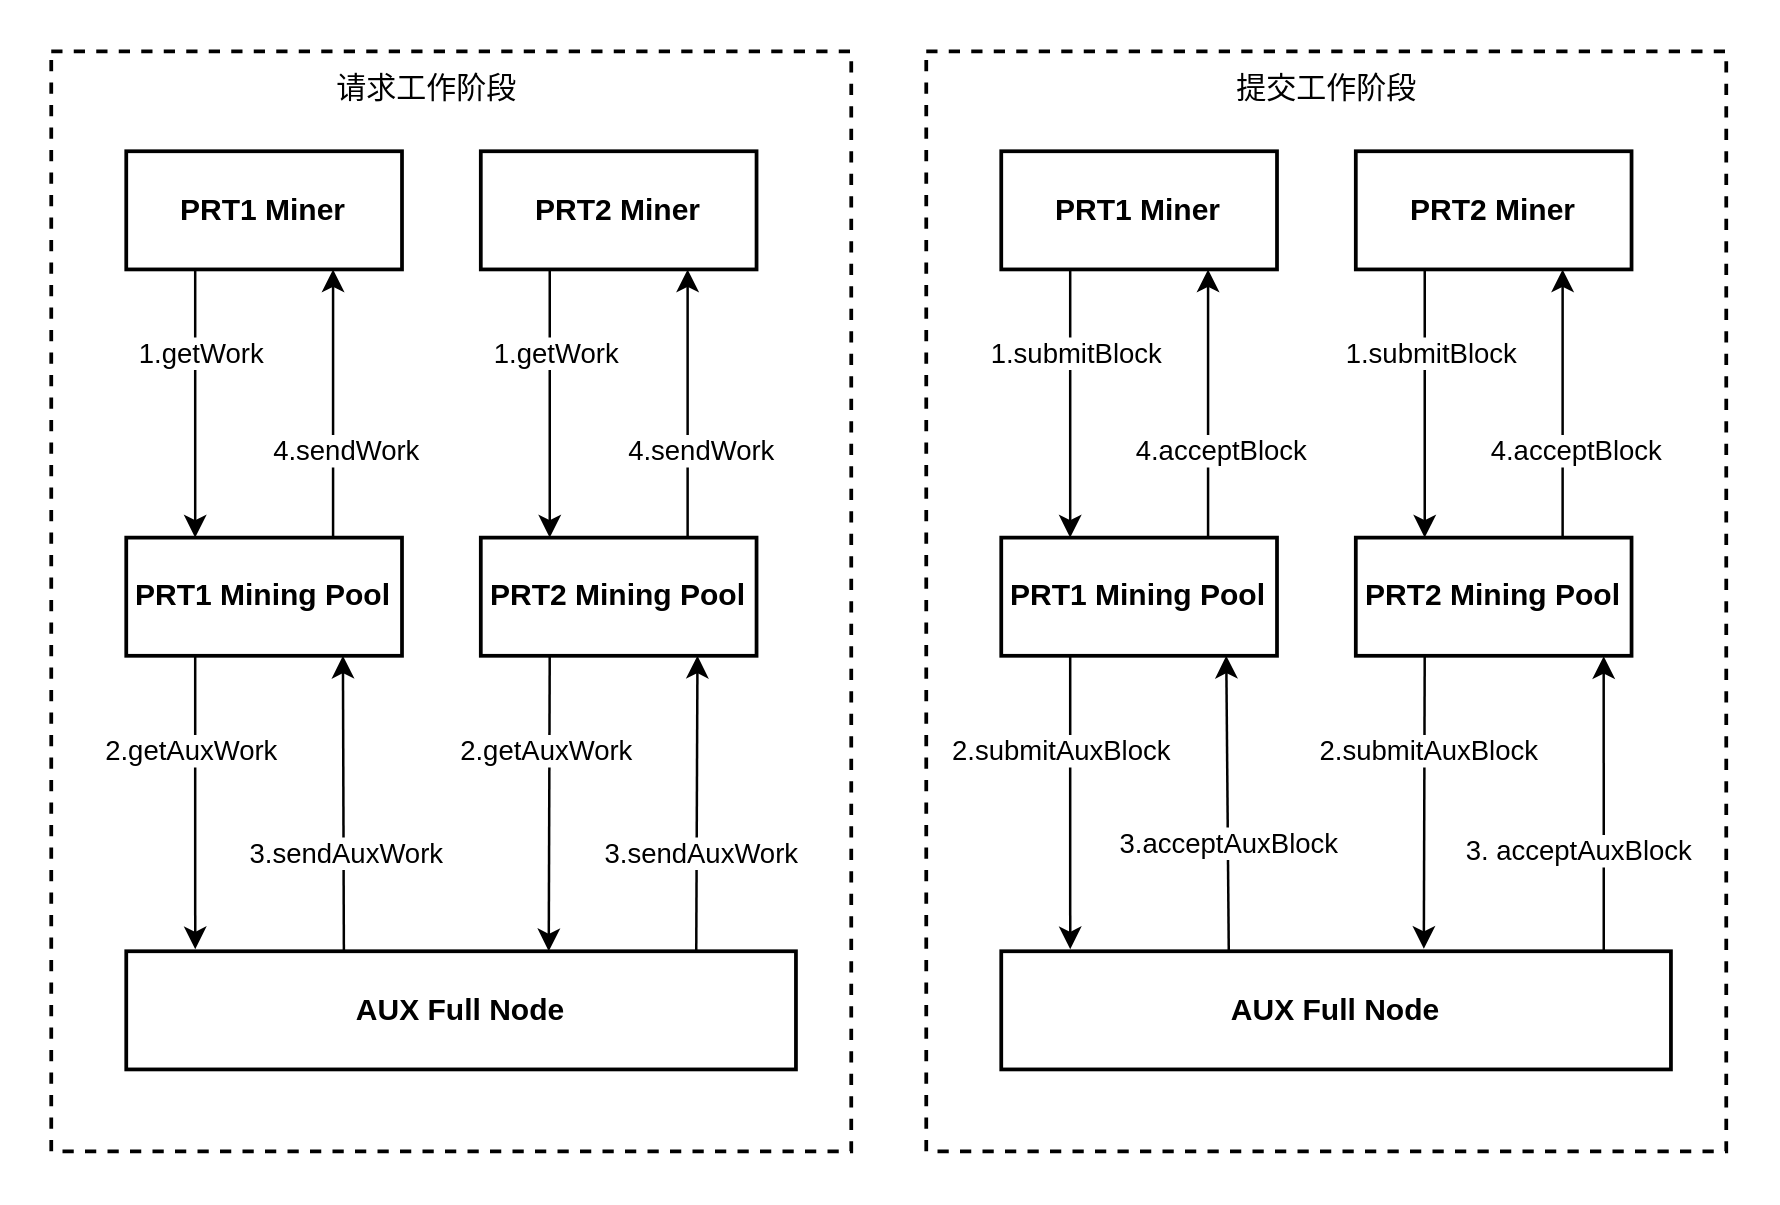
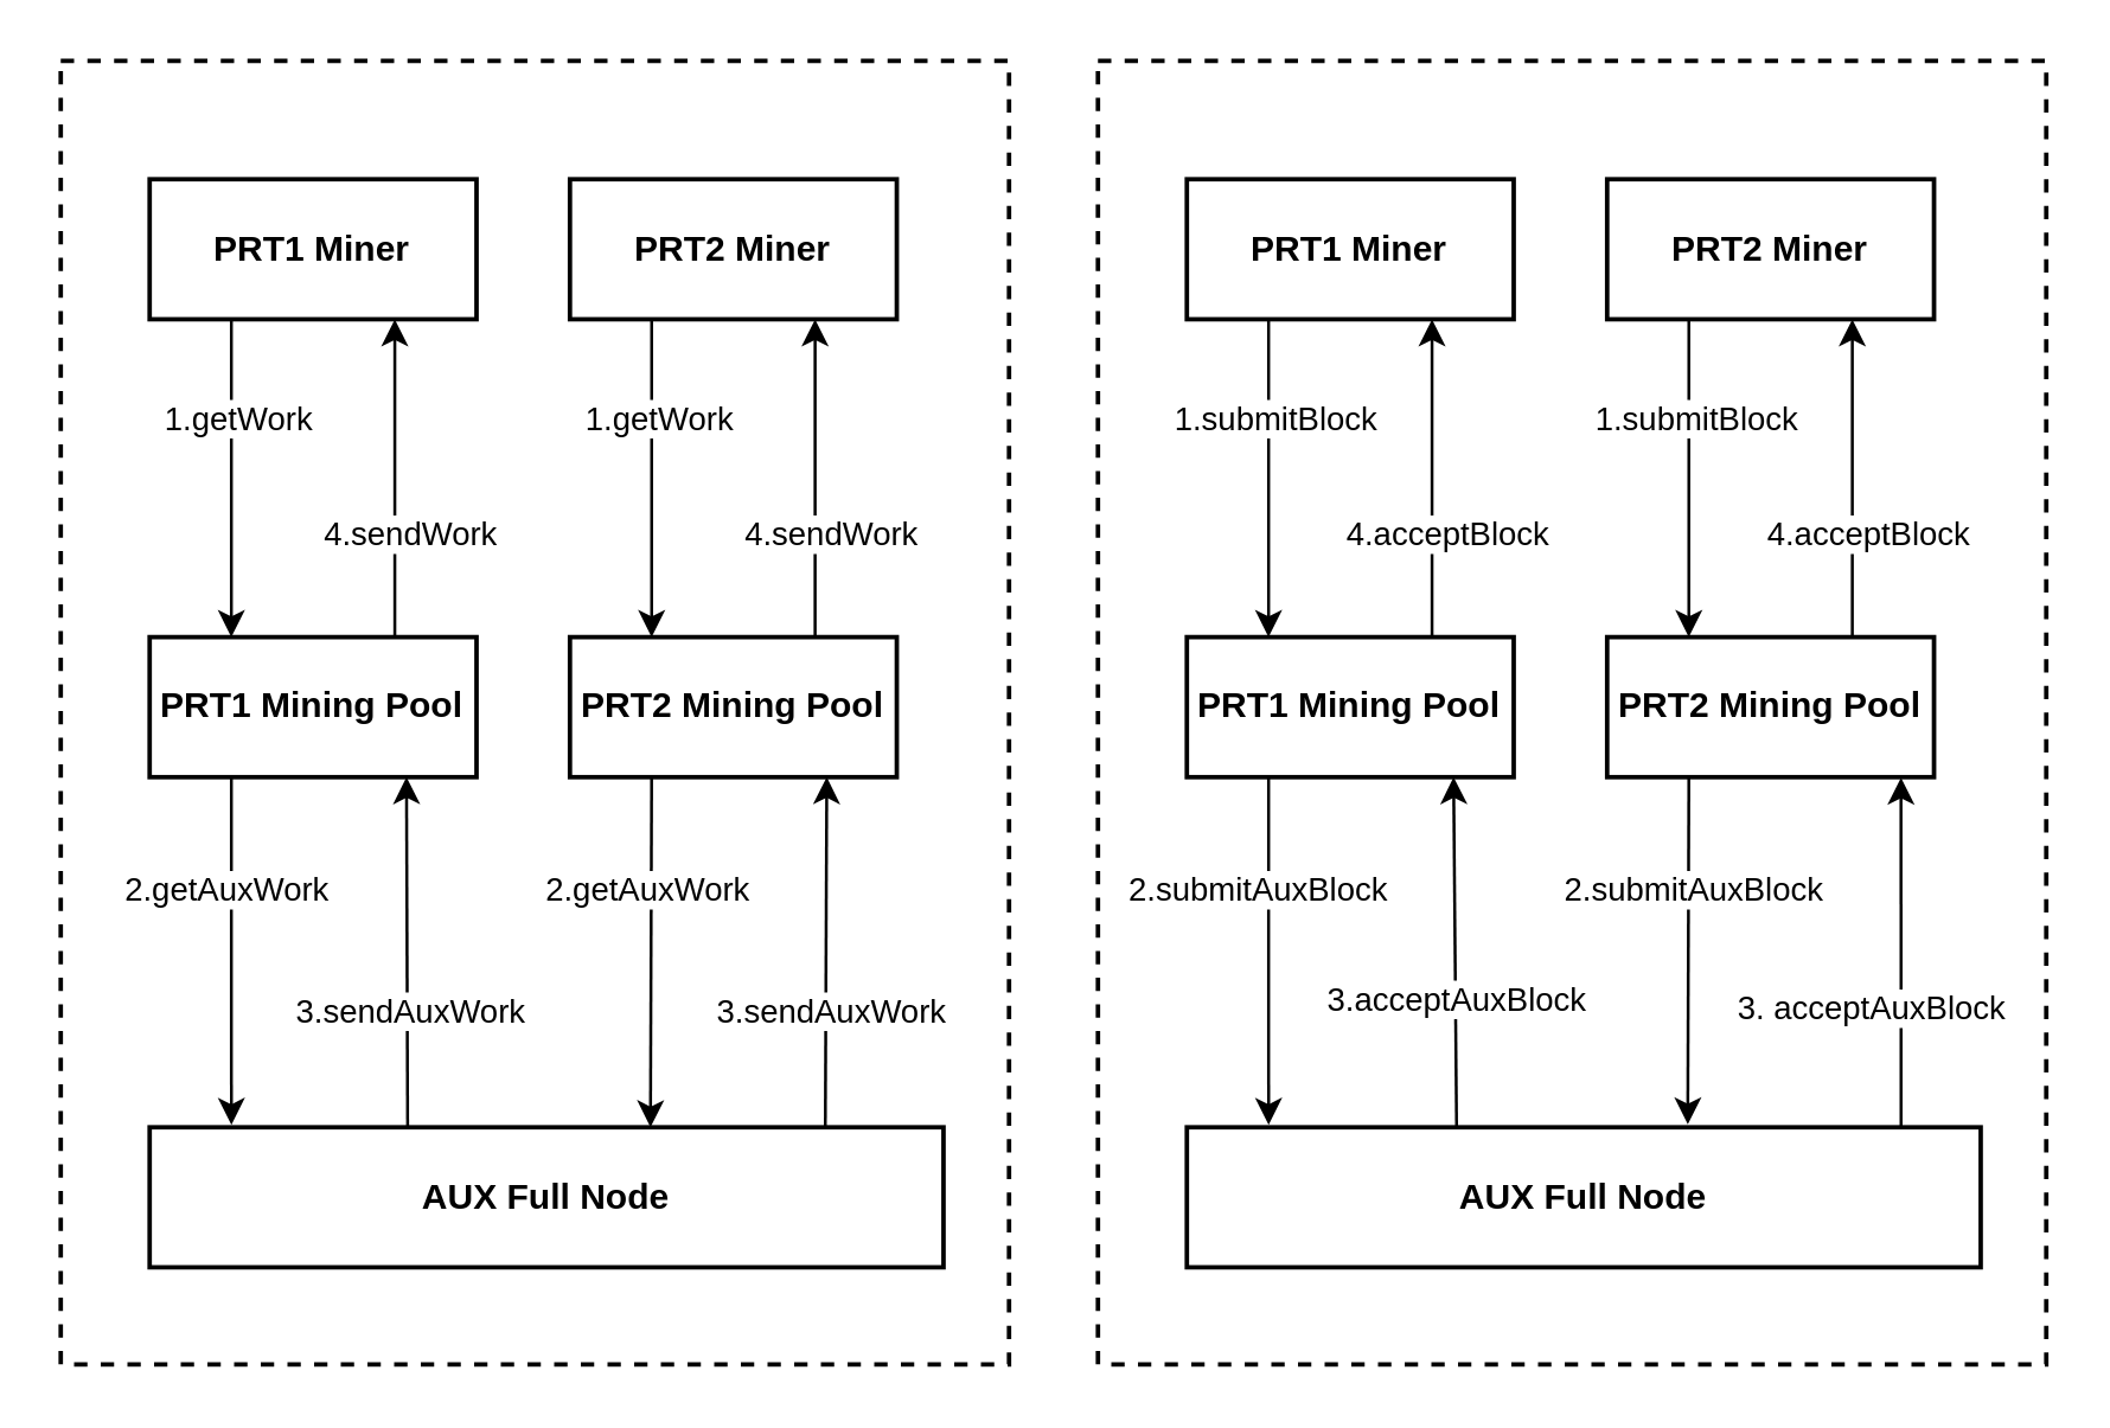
  <mxCell id="0" />
  <mxCell id="1" parent="0" />
  <mxCell id="2" value="" style="whiteSpace=wrap;html=1;fillColor=none;dashed=1;strokeWidth=1.5;" parent="1" vertex="1"><mxGeometry x="370" y="20" width="320" height="440" as="geometry" /></mxCell>
  <mxCell id="3" value="" style="whiteSpace=wrap;html=1;fillColor=none;dashed=1;strokeWidth=1.5;" parent="1" vertex="1"><mxGeometry x="20" y="20" width="320" height="440" as="geometry" /></mxCell>
  <mxCell id="4" value="" style="group;strokeWidth=1.5;" parent="1" vertex="1" connectable="0"><mxGeometry x="50" y="120" width="267.88" height="260" as="geometry" /></mxCell>
  <mxCell id="5" value="&lt;b&gt;PRT1 Mining Pool&lt;/b&gt;" style="whiteSpace=wrap;html=1;strokeWidth=1.5;" parent="4" vertex="1"><mxGeometry y="94.545" width="110.304" height="47.273" as="geometry" /></mxCell>
  <mxCell id="6" style="edgeStyle=none;rounded=0;orthogonalLoop=1;jettySize=auto;html=1;exitX=0.325;exitY=0.064;exitDx=0;exitDy=0;exitPerimeter=0;" parent="4" source="28" edge="1"><mxGeometry relative="1" as="geometry"><mxPoint x="86.683" y="212.727" as="sourcePoint" /><mxPoint x="86.667" y="141.818" as="targetPoint" /></mxGeometry></mxCell>
  <mxCell id="7" value="3.sendAuxWork" style="edgeLabel;html=1;align=center;verticalAlign=middle;resizable=0;points=[];" parent="6" vertex="1" connectable="0"><mxGeometry x="-0.391" y="-1" relative="1" as="geometry"><mxPoint y="-6" as="offset" /></mxGeometry></mxCell>
  <mxCell id="8" value="&lt;b&gt;PRT2 Mining Pool&lt;/b&gt;" style="whiteSpace=wrap;html=1;strokeWidth=1.5;" parent="4" vertex="1"><mxGeometry x="141.819" y="94.545" width="110.304" height="47.273" as="geometry" /></mxCell>
  <mxCell id="9" style="edgeStyle=none;rounded=0;orthogonalLoop=1;jettySize=auto;html=1;" parent="4" edge="1"><mxGeometry relative="1" as="geometry"><mxPoint x="228" y="260" as="sourcePoint" /><mxPoint x="228.486" y="141.818" as="targetPoint" /></mxGeometry></mxCell>
  <mxCell id="10" value="3.sendAuxWork" style="edgeLabel;html=1;align=center;verticalAlign=middle;resizable=0;points=[];" parent="9" vertex="1" connectable="0"><mxGeometry x="-0.391" y="-1" relative="1" as="geometry"><mxPoint y="-4" as="offset" /></mxGeometry></mxCell>
  <mxCell id="11" value="" style="group;strokeWidth=1.5;" parent="1" vertex="1" connectable="0"><mxGeometry x="400" y="120" width="267.88" height="260" as="geometry" /></mxCell>
  <mxCell id="12" value="&lt;b&gt;PRT1 Mining Pool&lt;/b&gt;" style="whiteSpace=wrap;html=1;strokeWidth=1.5;" parent="11" vertex="1"><mxGeometry y="94.545" width="110.304" height="47.273" as="geometry" /></mxCell>
  <mxCell id="13" value="&lt;b&gt;PRT2 Mining Pool&lt;/b&gt;" style="whiteSpace=wrap;html=1;strokeWidth=1.5;" parent="11" vertex="1"><mxGeometry x="141.819" y="94.545" width="110.304" height="47.273" as="geometry" /></mxCell>
  <mxCell id="14" style="edgeStyle=none;rounded=0;orthogonalLoop=1;jettySize=auto;html=1;exitX=0.25;exitY=0;exitDx=0;exitDy=0;entryX=0.598;entryY=1.004;entryDx=0;entryDy=0;entryPerimeter=0;" parent="11" edge="1"><mxGeometry relative="1" as="geometry"><mxPoint x="90.002" y="141.817" as="targetPoint" /><mxPoint x="91.01" y="259.807" as="sourcePoint" /></mxGeometry></mxCell>
  <mxCell id="15" value="3.acceptAuxBlock" style="edgeLabel;html=1;align=center;verticalAlign=middle;resizable=0;points=[];" parent="14" vertex="1" connectable="0"><mxGeometry x="-0.274" relative="1" as="geometry"><mxPoint as="offset" /></mxGeometry></mxCell>
  <mxCell id="16" style="edgeStyle=none;rounded=0;orthogonalLoop=1;jettySize=auto;html=1;exitX=0.25;exitY=0;exitDx=0;exitDy=0;entryX=0.899;entryY=1.004;entryDx=0;entryDy=0;entryPerimeter=0;" parent="11" target="13" edge="1"><mxGeometry relative="1" as="geometry"><mxPoint x="240.002" y="141.817" as="targetPoint" /><mxPoint x="241.01" y="259.807" as="sourcePoint" /></mxGeometry></mxCell>
  <mxCell id="17" value="3.&amp;nbsp;acceptAuxBlock" style="edgeLabel;html=1;align=center;verticalAlign=middle;resizable=0;points=[];" parent="16" vertex="1" connectable="0"><mxGeometry x="-0.409" y="-1" relative="1" as="geometry"><mxPoint x="-12" y="-5" as="offset" /></mxGeometry></mxCell>
  <mxCell id="18" value="&lt;b&gt;PRT2 Miner&lt;/b&gt;" style="whiteSpace=wrap;html=1;strokeWidth=1.5;" parent="1" vertex="1"><mxGeometry x="191.819" y="60" width="110.304" height="47.273" as="geometry" /></mxCell>
  <mxCell id="19" style="edgeStyle=none;rounded=0;orthogonalLoop=1;jettySize=auto;html=1;exitX=0.75;exitY=0;exitDx=0;exitDy=0;entryX=0.75;entryY=1;entryDx=0;entryDy=0;" parent="1" source="8" target="18" edge="1"><mxGeometry relative="1" as="geometry" /></mxCell>
  <mxCell id="20" value="4.sendWork" style="edgeLabel;html=1;align=center;verticalAlign=middle;resizable=0;points=[];" parent="19" vertex="1" connectable="0"><mxGeometry x="0.133" y="-1" relative="1" as="geometry"><mxPoint x="4" y="26" as="offset" /></mxGeometry></mxCell>
  <mxCell id="21" style="edgeStyle=none;rounded=0;orthogonalLoop=1;jettySize=auto;html=1;exitX=0.25;exitY=1;exitDx=0;exitDy=0;entryX=0.25;entryY=0;entryDx=0;entryDy=0;" parent="1" source="18" target="8" edge="1"><mxGeometry relative="1" as="geometry" /></mxCell>
  <mxCell id="22" value="1.getWork" style="edgeLabel;html=1;align=center;verticalAlign=middle;resizable=0;points=[];" parent="21" vertex="1" connectable="0"><mxGeometry x="-0.167" y="2" relative="1" as="geometry"><mxPoint y="-12" as="offset" /></mxGeometry></mxCell>
  <mxCell id="23" value="&lt;b&gt;PRT1 Miner&lt;/b&gt;" style="whiteSpace=wrap;html=1;strokeWidth=1.5;" parent="1" vertex="1"><mxGeometry x="50" y="60" width="110.304" height="47.273" as="geometry" /></mxCell>
  <mxCell id="24" style="edgeStyle=none;rounded=0;orthogonalLoop=1;jettySize=auto;html=1;exitX=0.75;exitY=0;exitDx=0;exitDy=0;entryX=0.75;entryY=1;entryDx=0;entryDy=0;" parent="1" source="5" target="23" edge="1"><mxGeometry relative="1" as="geometry" /></mxCell>
  <mxCell id="25" value="4.sendWork" style="edgeLabel;html=1;align=center;verticalAlign=middle;resizable=0;points=[];" parent="24" vertex="1" connectable="0"><mxGeometry x="0.133" y="-1" relative="1" as="geometry"><mxPoint x="4" y="26" as="offset" /></mxGeometry></mxCell>
  <mxCell id="26" style="edgeStyle=none;rounded=0;orthogonalLoop=1;jettySize=auto;html=1;exitX=0.25;exitY=1;exitDx=0;exitDy=0;entryX=0.25;entryY=0;entryDx=0;entryDy=0;" parent="1" source="23" target="5" edge="1"><mxGeometry relative="1" as="geometry" /></mxCell>
  <mxCell id="27" value="1.getWork" style="edgeLabel;html=1;align=center;verticalAlign=middle;resizable=0;points=[];" parent="26" vertex="1" connectable="0"><mxGeometry x="-0.167" y="2" relative="1" as="geometry"><mxPoint y="-12" as="offset" /></mxGeometry></mxCell>
  <mxCell id="28" value="&lt;b&gt;AUX Full Node&lt;/b&gt;" style="whiteSpace=wrap;html=1;strokeWidth=1.5;" parent="1" vertex="1"><mxGeometry x="50" y="379.997" width="267.88" height="47.273" as="geometry" /></mxCell>
  <mxCell id="29" style="edgeStyle=none;rounded=0;orthogonalLoop=1;jettySize=auto;html=1;exitX=0.25;exitY=1;exitDx=0;exitDy=0;entryX=0.103;entryY=-0.017;entryDx=0;entryDy=0;entryPerimeter=0;" parent="1" source="5" target="28" edge="1"><mxGeometry relative="1" as="geometry" /></mxCell>
  <mxCell id="30" value="2.getAuxWork" style="edgeLabel;html=1;align=center;verticalAlign=middle;resizable=0;points=[];" parent="29" vertex="1" connectable="0"><mxGeometry x="-0.171" y="-2" relative="1" as="geometry"><mxPoint y="-11" as="offset" /></mxGeometry></mxCell>
  <mxCell id="31" value="&lt;b&gt;PRT1 Miner&lt;/b&gt;" style="whiteSpace=wrap;html=1;strokeWidth=1.5;" parent="1" vertex="1"><mxGeometry x="400" y="60" width="110.304" height="47.273" as="geometry" /></mxCell>
  <mxCell id="32" style="edgeStyle=none;rounded=0;orthogonalLoop=1;jettySize=auto;html=1;exitX=0.75;exitY=0;exitDx=0;exitDy=0;entryX=0.75;entryY=1;entryDx=0;entryDy=0;" parent="1" source="12" target="31" edge="1"><mxGeometry relative="1" as="geometry" /></mxCell>
  <mxCell id="33" value="4.acceptBlock" style="edgeLabel;html=1;align=center;verticalAlign=middle;resizable=0;points=[];" parent="32" vertex="1" connectable="0"><mxGeometry x="0.133" y="-1" relative="1" as="geometry"><mxPoint x="4" y="26" as="offset" /></mxGeometry></mxCell>
  <mxCell id="34" style="edgeStyle=none;rounded=0;orthogonalLoop=1;jettySize=auto;html=1;exitX=0.25;exitY=1;exitDx=0;exitDy=0;entryX=0.25;entryY=0;entryDx=0;entryDy=0;" parent="1" source="31" target="12" edge="1"><mxGeometry relative="1" as="geometry" /></mxCell>
  <mxCell id="35" value="1.submitBlock" style="edgeLabel;html=1;align=center;verticalAlign=middle;resizable=0;points=[];" parent="34" vertex="1" connectable="0"><mxGeometry x="-0.167" y="2" relative="1" as="geometry"><mxPoint y="-12" as="offset" /></mxGeometry></mxCell>
  <mxCell id="36" value="&lt;b&gt;PRT2 Miner&lt;/b&gt;" style="whiteSpace=wrap;html=1;strokeWidth=1.5;" parent="1" vertex="1"><mxGeometry x="541.819" y="60" width="110.304" height="47.273" as="geometry" /></mxCell>
  <mxCell id="37" style="edgeStyle=none;rounded=0;orthogonalLoop=1;jettySize=auto;html=1;exitX=0.75;exitY=0;exitDx=0;exitDy=0;entryX=0.75;entryY=1;entryDx=0;entryDy=0;" parent="1" source="13" target="36" edge="1"><mxGeometry relative="1" as="geometry" /></mxCell>
  <mxCell id="38" value="4.acceptBlock" style="edgeLabel;html=1;align=center;verticalAlign=middle;resizable=0;points=[];" parent="37" vertex="1" connectable="0"><mxGeometry x="0.133" y="-1" relative="1" as="geometry"><mxPoint x="4" y="26" as="offset" /></mxGeometry></mxCell>
  <mxCell id="39" style="edgeStyle=none;rounded=0;orthogonalLoop=1;jettySize=auto;html=1;exitX=0.25;exitY=1;exitDx=0;exitDy=0;entryX=0.25;entryY=0;entryDx=0;entryDy=0;" parent="1" source="36" target="13" edge="1"><mxGeometry relative="1" as="geometry" /></mxCell>
  <mxCell id="40" value="1.submitBlock" style="edgeLabel;html=1;align=center;verticalAlign=middle;resizable=0;points=[];" parent="39" vertex="1" connectable="0"><mxGeometry x="-0.167" y="2" relative="1" as="geometry"><mxPoint y="-12" as="offset" /></mxGeometry></mxCell>
  <mxCell id="41" value="&lt;b&gt;AUX Full Node&lt;/b&gt;" style="whiteSpace=wrap;html=1;strokeWidth=1.5;" parent="1" vertex="1"><mxGeometry x="400" y="379.997" width="267.88" height="47.273" as="geometry" /></mxCell>
  <mxCell id="42" style="edgeStyle=none;rounded=0;orthogonalLoop=1;jettySize=auto;html=1;exitX=0.25;exitY=1;exitDx=0;exitDy=0;entryX=0.103;entryY=-0.017;entryDx=0;entryDy=0;entryPerimeter=0;" parent="1" source="12" target="41" edge="1"><mxGeometry relative="1" as="geometry" /></mxCell>
  <mxCell id="43" value="2.submitAuxBlock" style="edgeLabel;html=1;align=center;verticalAlign=middle;resizable=0;points=[];" parent="42" vertex="1" connectable="0"><mxGeometry x="-0.171" y="-2" relative="1" as="geometry"><mxPoint x="-2" y="-11" as="offset" /></mxGeometry></mxCell>
  <mxCell id="44" style="edgeStyle=none;rounded=0;orthogonalLoop=1;jettySize=auto;html=1;exitX=0.25;exitY=1;exitDx=0;exitDy=0;" parent="1" source="8" edge="1"><mxGeometry relative="1" as="geometry"><mxPoint x="219" y="380" as="targetPoint" /></mxGeometry></mxCell>
  <mxCell id="45" value="2.getAuxWork" style="edgeLabel;html=1;align=center;verticalAlign=middle;resizable=0;points=[];" parent="44" vertex="1" connectable="0"><mxGeometry x="-0.171" y="-2" relative="1" as="geometry"><mxPoint y="-11" as="offset" /></mxGeometry></mxCell>
- <mxCell id="46" value="请求工作阶段" style="text;html=1;align=center;verticalAlign=middle;resizable=0;points=[];autosize=1;strokeColor=none;fillColor=none;" parent="1" vertex="1"><mxGeometry x="120" y="20" width="100" height="30" as="geometry" /></mxCell>
  <mxCell id="47" style="edgeStyle=none;rounded=0;orthogonalLoop=1;jettySize=auto;html=1;exitX=0.25;exitY=1;exitDx=0;exitDy=0;entryX=0.631;entryY=-0.021;entryDx=0;entryDy=0;entryPerimeter=0;" parent="1" source="13" target="41" edge="1"><mxGeometry relative="1" as="geometry"><mxPoint x="569" y="380" as="targetPoint" /></mxGeometry></mxCell>
  <mxCell id="48" value="2.submitAuxBlock" style="edgeLabel;html=1;align=center;verticalAlign=middle;resizable=0;points=[];" parent="47" vertex="1" connectable="0"><mxGeometry x="-0.171" y="-2" relative="1" as="geometry"><mxPoint x="3" y="-11" as="offset" /></mxGeometry></mxCell>
- <mxCell id="49" value="提交工作阶段" style="text;html=1;align=center;verticalAlign=middle;resizable=0;points=[];autosize=1;strokeColor=none;fillColor=none;" parent="1" vertex="1"><mxGeometry x="480" y="20" width="100" height="30" as="geometry" /></mxCell>
